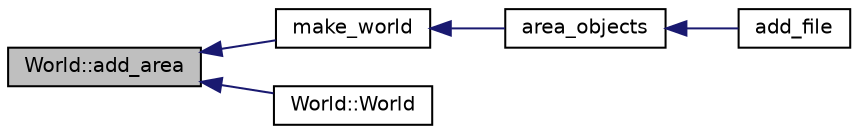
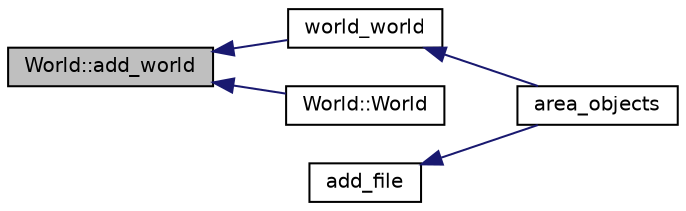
  digraph {
    rankdir=LR
    node [color=black fillcolor=white fontname=Helvetica fontsize=10 shape=record style=filled]
    edge [color=midnightblue dir=back fontname=Helvetica fontsize=10 labelfontname=Helvetica labelfontsize=10 style=solid]
-   n1 [fillcolor=grey75 fontcolor=black height=0.2 label="World::add_area" width=0.4]
-   n2 [height=0.2 label=make_world width=0.4]
+   n1 [fillcolor=grey75 fontcolor=black height=0.2 label="World::add_world" width=0.4]
+   n2 [height=0.2 label=world_world width=0.4]
    n3 [height=0.2 label="World::World" width=0.4]
    n4 [height=0.2 label=area_objects width=0.4]
    n5 [height=0.2 label=add_file width=0.4]
    n1 -> n2
    n1 -> n3
    n2 -> n4
-   n4 -> n5
+   n5 -> n4
  }
